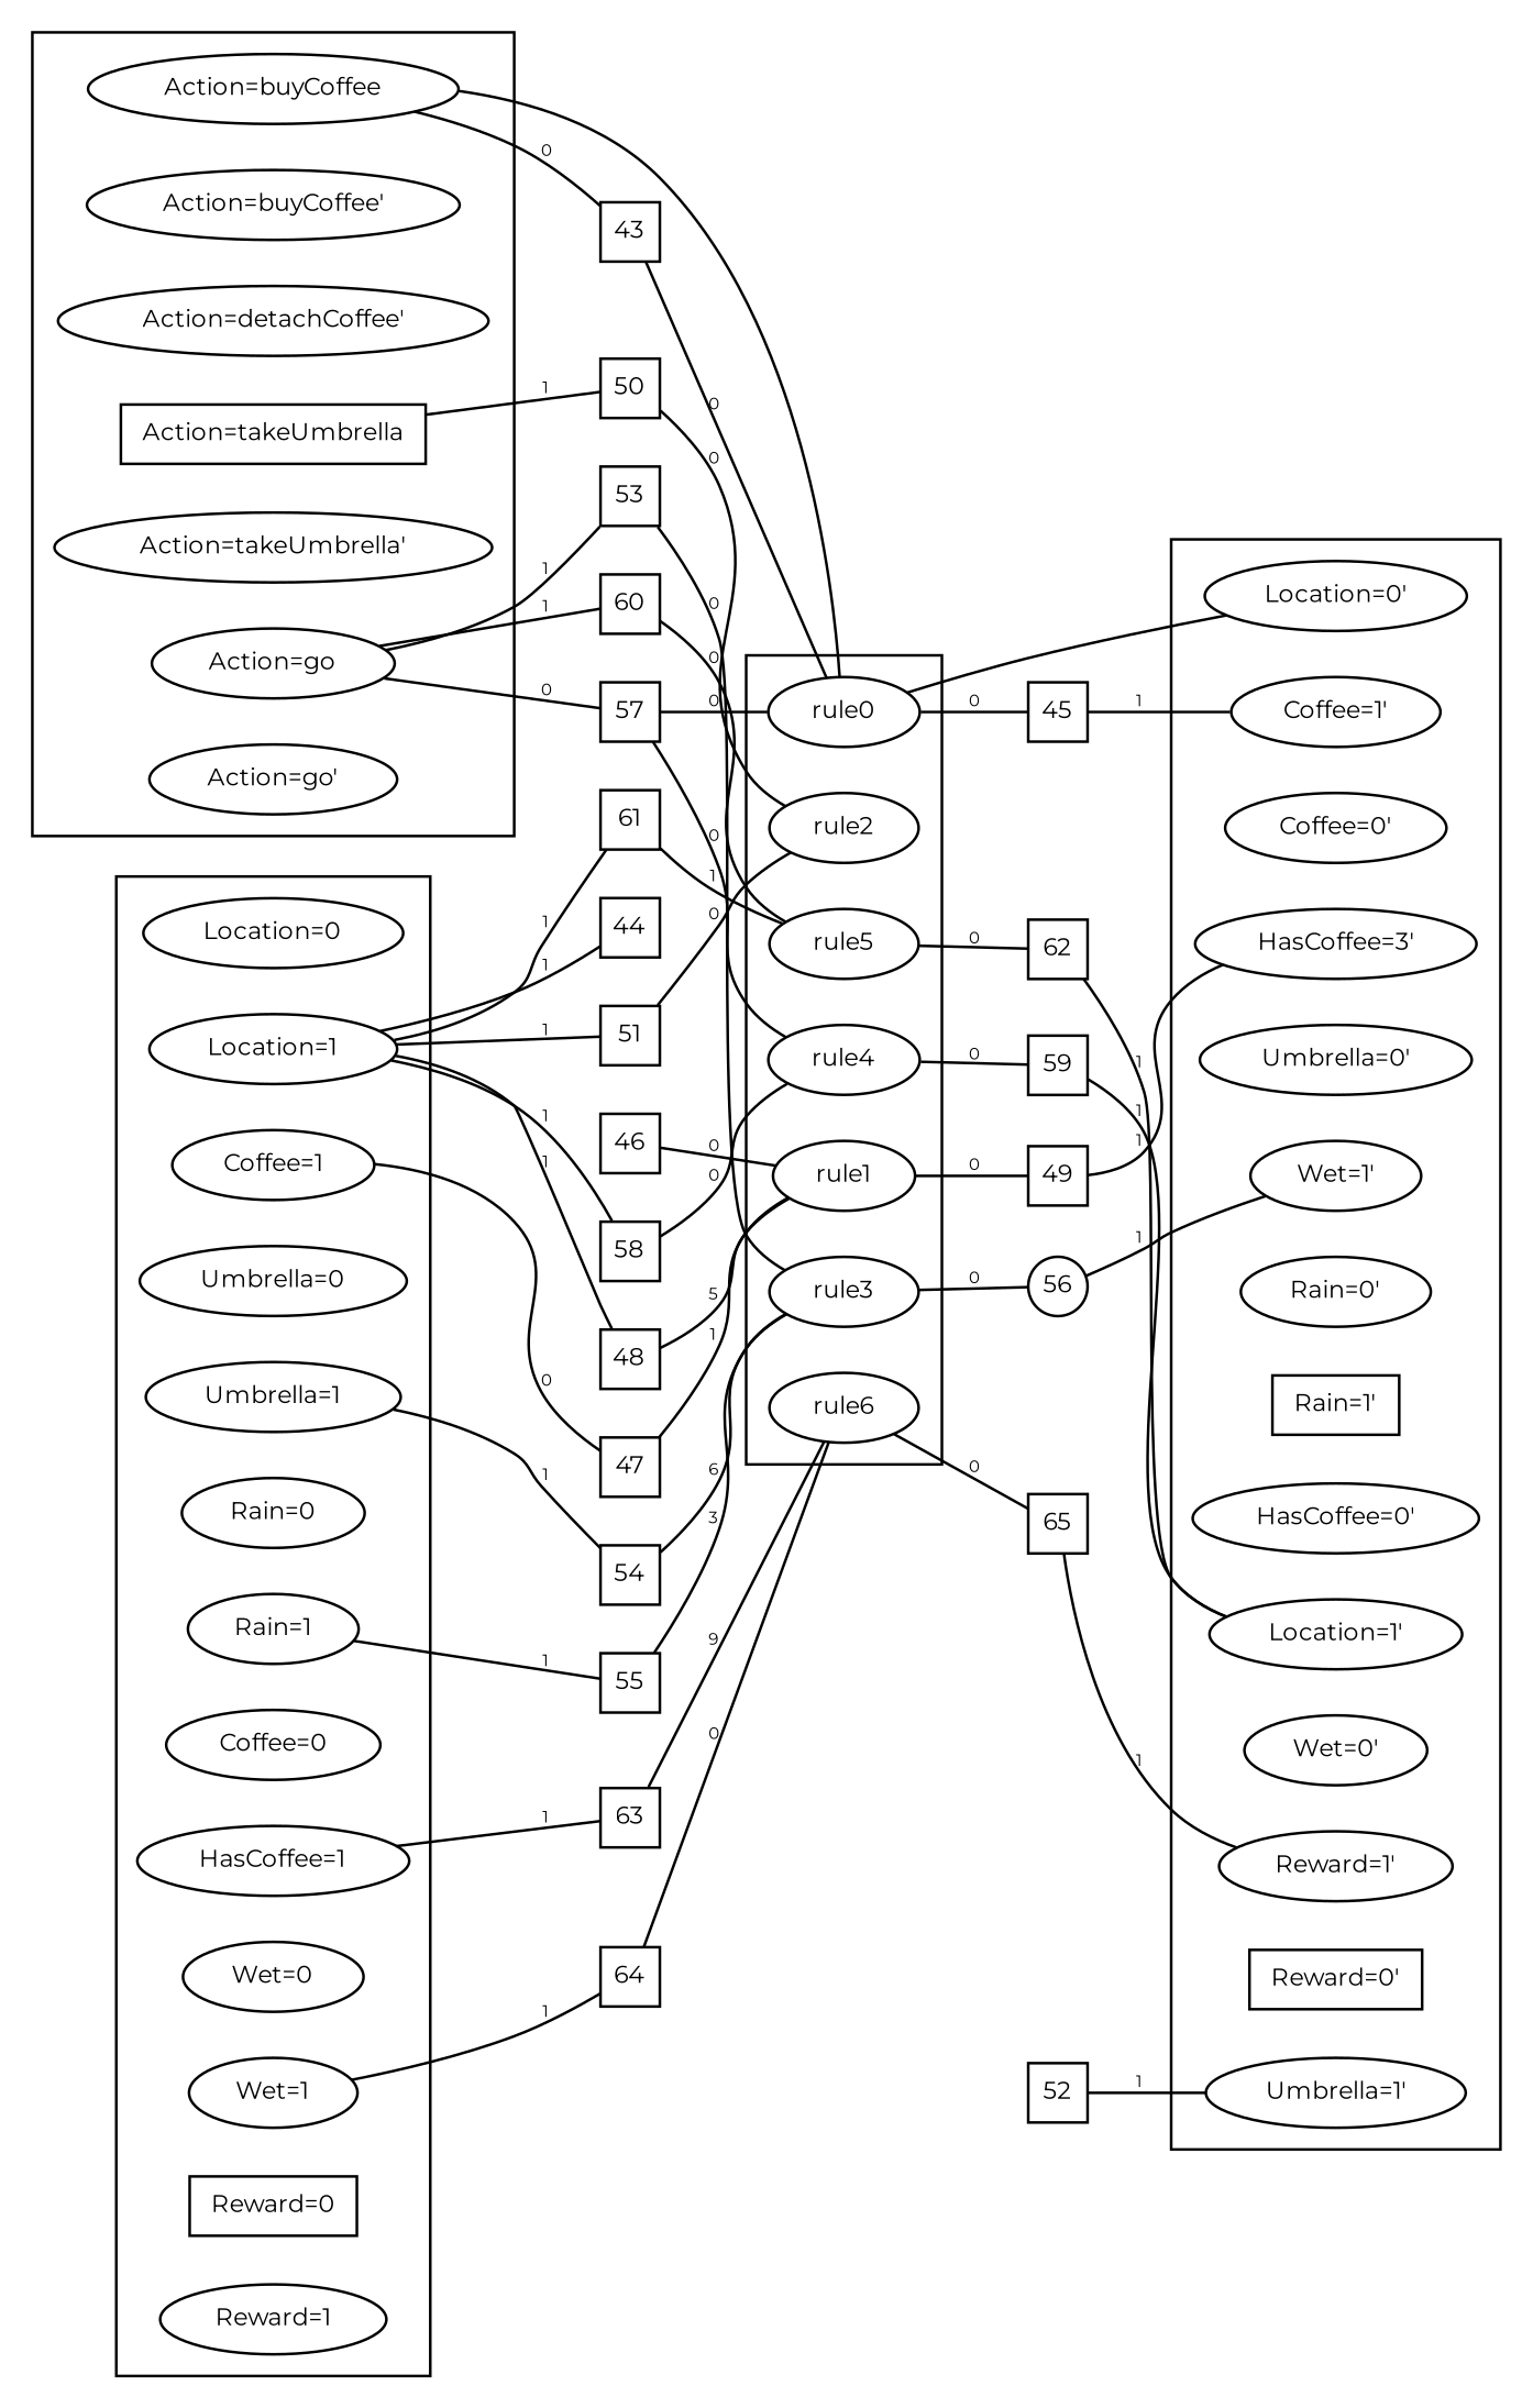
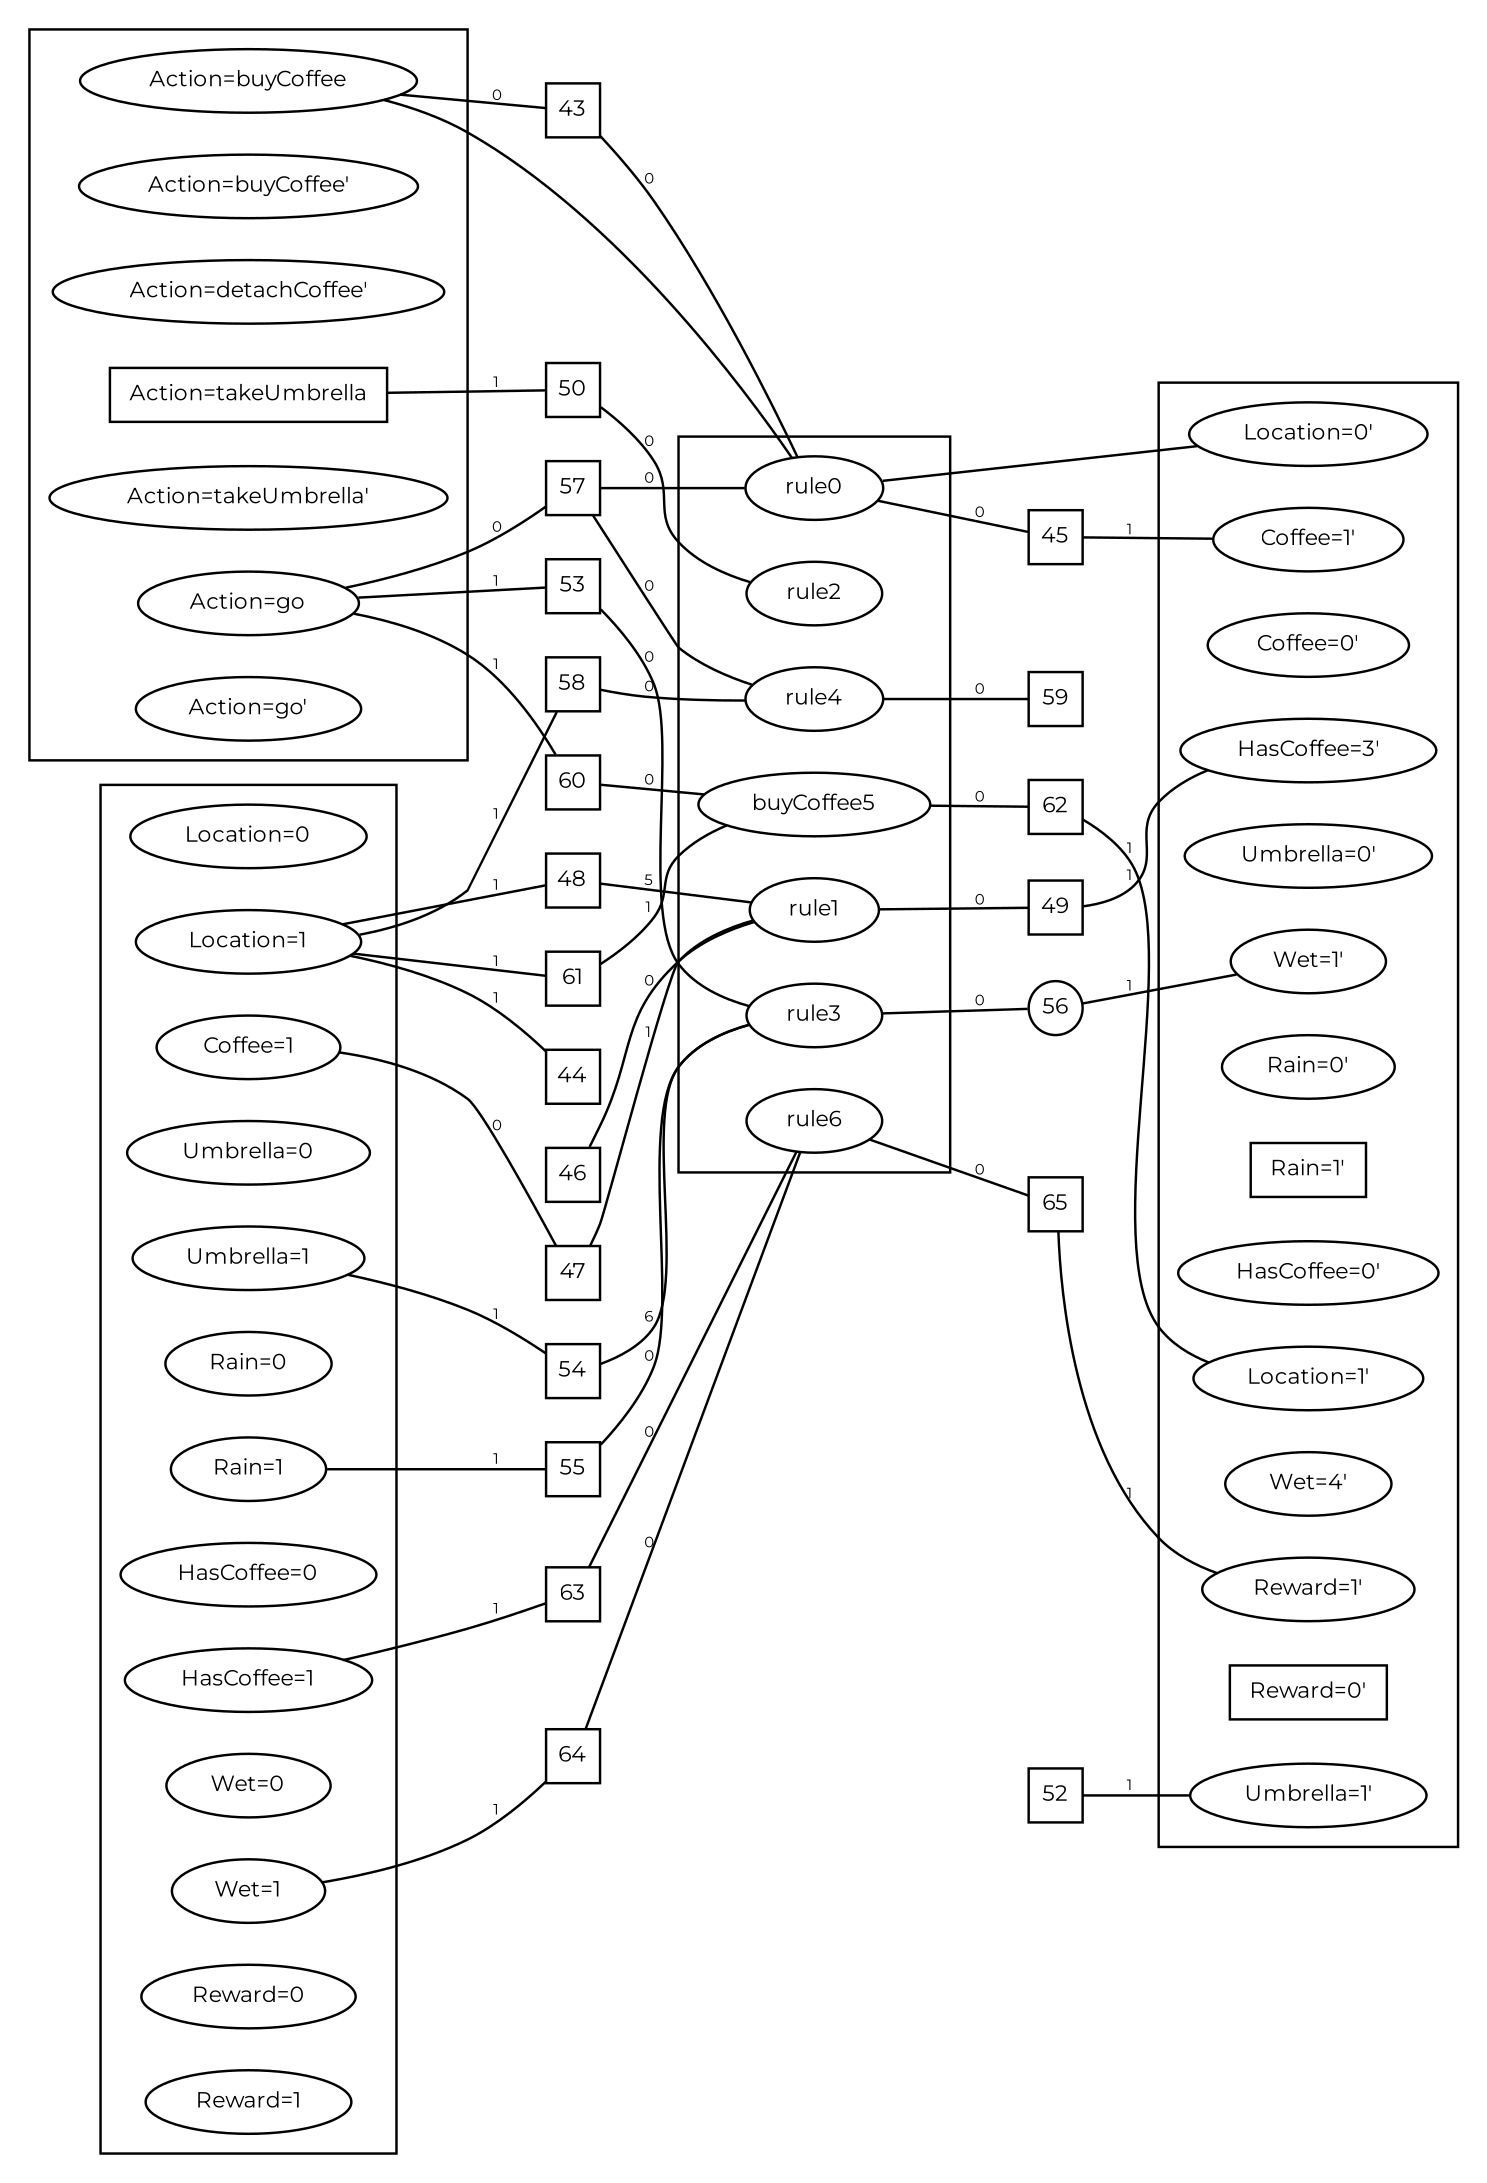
  graph {
    clusterrank=local
    fontname=Montserrat
    rankdir=LR
    node [fontname=Montserrat fontsize=9 shape=ellipse]
    edge [arrowsize=.5 arrowtail=dot fontname=Montserrat fontsize=6]
    n1 [bla=4 height=.3 label="Location=0'" width=.3]
    n2 [bla=4 height=.3 label="Location=1'" width=.3]
    n3 [bla=4 height=.3 label="Coffee=0'" width=.3]
    n4 [bla=4 height=.3 label="Coffee=1'" width=.3]
    n5 [bla=4 height=.3 label="Umbrella=0'" width=.3]
    n6 [bla=4 height=.3 label="Umbrella=1'" width=.3]
    n7 [bla=4 height=.3 label="Rain=0'" width=.3]
    n8 [bla=4 height=.3 label="Rain=1'" shape=box width=.3]
    n9 [bla=4 height=.3 label="HasCoffee=0'" width=.3]
    n10 [bla=4 height=.3 label="HasCoffee=3'" width=.3]
-   n11 [bla=4 height=.3 label="Wet=0'" width=.3]
+   n11 [bla=4 height=.3 label="Wet=4'" width=.3]
    n12 [bla=4 height=.3 label="Wet=1'" width=.3]
    n13 [bla=4 height=.3 label="Reward=0'" shape=box width=.3]
    n14 [bla=4 height=.3 label="Reward=1'" width=.3]
    n15 [bla=0 height=.3 label="Location=0" width=.3]
    n16 [bla=0 height=.3 label="Location=1" width=.3]
    n17 [bla=0 height=.3 label="Coffee=1" width=.3]
    n18 [bla=0 height=.3 label="Umbrella=0" width=.3]
    n19 [bla=0 height=.3 label="Umbrella=1" width=.3]
    n20 [bla=0 height=.3 label="Rain=0" width=.3]
    n21 [bla=0 height=.3 label="Rain=1" width=.3]
-   n22 [bla=0 height=.3 label="Coffee=0" width=.3]
+   n22 [bla=0 height=.3 label="HasCoffee=0" width=.3]
    n23 [bla=0 height=.3 label="HasCoffee=1" width=.3]
    n24 [bla=0 height=.3 label="Wet=0" width=.3]
    n25 [bla=0 height=.3 label="Wet=1" width=.3]
-   n26 [bla=0 height=.3 label="Reward=0" shape=box width=.3]
+   n26 [bla=0 height=.3 label="Reward=0" width=.3]
    n27 [bla=0 height=.3 label="Reward=1" width=.3]
    n28 [height=.3 label="Action=buyCoffee" width=.3]
    n29 [height=.3 label="Action=buyCoffee'" width=.3]
    n30 [height=.3 label="Action=detachCoffee'" width=.3]
    n31 [height=.3 label="Action=takeUmbrella" shape=box width=.3]
    n32 [height=.3 label="Action=takeUmbrella'" width=.3]
    n33 [height=.3 label="Action=go" width=.3]
    n34 [height=.3 label="Action=go'" width=.3]
    n35 [height=.3 label=rule0 width=.3]
    n36 [height=.3 label=rule1 width=.3]
    n37 [height=.3 label=rule2 width=.3]
    n38 [height=.3 label=rule3 width=.3]
    n39 [height=.3 label=rule4 width=.3]
-   n40 [height=.3 label=rule5 width=.3]
+   n40 [height=.3 label=buyCoffee5 width=.3]
    n41 [height=.3 label=rule6 width=.3]
    44 [fixedsize=true height=.3 shape=box width=.3]
    48 [fixedsize=true height=.3 shape=box width=.3]
-   51 [fixedsize=true height=.3 shape=box width=.3]
    58 [fixedsize=true height=.3 shape=box width=.3]
    61 [fixedsize=true height=.3 shape=box width=.3]
    47 [fixedsize=true height=.3 shape=box width=.3]
    54 [fixedsize=true height=.3 shape=box width=.3]
    55 [fixedsize=true height=.3 shape=box width=.3]
    63 [fixedsize=true height=.3 shape=box width=.3]
    64 [fixedsize=true height=.3 shape=box width=.3]
    43 [fixedsize=true height=.3 shape=box width=.3]
    50 [fixedsize=true height=.3 shape=box width=.3]
    53 [fixedsize=true height=.3 shape=box width=.3]
    57 [fixedsize=true height=.3 shape=box width=.3]
    60 [fixedsize=true height=.3 shape=box width=.3]
    45 [fixedsize=true height=.3 shape=box width=.3]
    49 [fixedsize=true height=.3 shape=box width=.3]
    56 [fixedsize=true height=.3 width=.3]
    59 [fixedsize=true height=.3 shape=box width=.3]
    62 [fixedsize=true height=.3 shape=box width=.3]
    65 [fixedsize=true height=.3 shape=box width=.3]
    46 [fixedsize=true height=.3 shape=box width=.3]
    52 [fixedsize=true height=.3 shape=box width=.3]
    subgraph cluster_1 {
      n1
      n2
      n3
      n4
      n5
      n6
      n7
      n8
      n9
      n10
      n11
      n12
      n13
      n14
    }
    subgraph cluster_2 {
      n15
      n16
      n17
      n18
      n19
      n20
      n21
      n22
      n23
      n24
      n25
      n26
      n27
    }
    subgraph cluster_3 {
      n28
      n29
      n30
      n31
      n32
      n33
      n34
    }
    subgraph cluster_4 {
      n35
      n36
      n37
      n38
      n39
      n40
      n41
    }
    n16 -- 44 [label=1]
    n16 -- 48 [label=1]
-   n16 -- 51 [label=1]
    n16 -- 58 [label=1]
    n16 -- 61 [label=1]
    n17 -- 47 [label=0]
    n19 -- 54 [label=1]
    n21 -- 55 [label=1]
    n23 -- 63 [label=1]
    n25 -- 64 [label=1]
    n28 -- n35
    n28 -- 43 [label=0]
    n31 -- 50 [label=1]
    n33 -- 53 [label=1]
    n33 -- 57 [label=0]
    n33 -- 60 [label=1]
    n35 -- n1
    n35 -- 45 [label=0]
    n36 -- 49 [label=0]
    n38 -- 56 [label=0]
    n39 -- 59 [label=0]
    n40 -- 62 [label=0]
    n41 -- 65 [label=0]
    48 -- n36 [label=5]
-   51 -- n37 [label=0]
    58 -- n39 [label=0]
    61 -- n40 [label=1]
    47 -- n36 [label=1]
    54 -- n38 [label=6]
-   55 -- n38 [label=3]
-   63 -- n41 [label=9]
+   55 -- n38 [label=0]
+   63 -- n41 [label=0]
    64 -- n41 [label=0]
    43 -- n35 [label=0]
    50 -- n37 [label=0]
    53 -- n38 [label=0]
    57 -- n35 [label=0]
    57 -- n39 [label=0]
    60 -- n40 [label=0]
    45 -- n4 [label=1]
    49 -- n10 [label=1]
    56 -- n12 [label=1]
-   59 -- n2 [label=1]
    62 -- n2 [label=1]
    65 -- n14 [label=1]
    46 -- n36 [label=0]
    52 -- n6 [label=1]
  }
